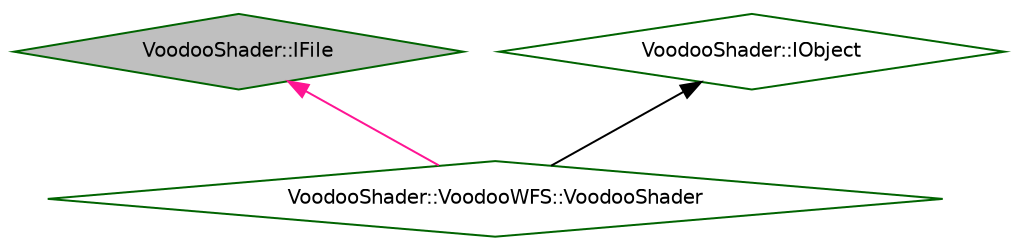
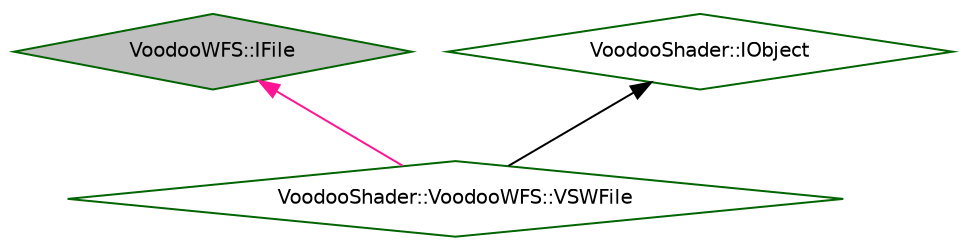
  digraph {
    node [color=darkgreen fillcolor=white fontname=Helvetica fontsize=10 shape=diamond style=filled]
    edge [dir=back fontname=Helvetica fontsize=10 labelfontname=Helvetica labelfontsize=10 style=solid]
-   n1 [fillcolor=grey75 fontcolor=black height=0.2 label="VoodooShader::IFile" width=0.4]
-   n2 [height=0.2 label="VoodooShader::VoodooWFS::VoodooShader" width=0.4]
+   n1 [fillcolor=grey75 fontcolor=black height=0.2 label="VoodooWFS::IFile" width=0.4]
+   n2 [height=0.2 label="VoodooShader::VoodooWFS::VSWFile" width=0.4]
    n3 [height=0.2 label="VoodooShader::IObject" width=0.4]
    n1 -> n2 [color=deeppink]
    n3 -> n2 [color=black]
  }
